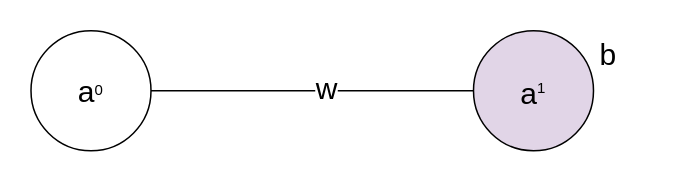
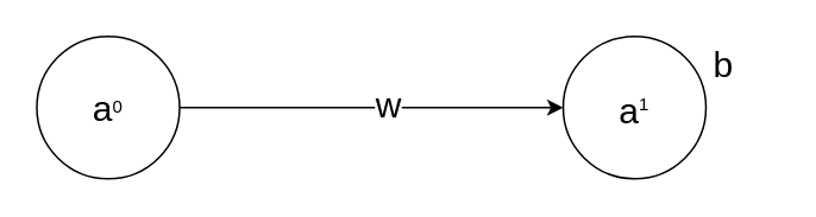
  <mxCell id="0" />
  <mxCell id="1" parent="0" />
- <mxCell id="2" style="edgeStyle=orthogonalEdgeStyle;rounded=0;orthogonalLoop=1;jettySize=auto;html=1;entryX=0;entryY=0.5;entryDx=0;entryDy=0;endArrow=none;" edge="1" parent="1" source="4" target="5"><mxGeometry relative="1" as="geometry" /></mxCell>
+ <mxCell id="2" style="edgeStyle=orthogonalEdgeStyle;rounded=0;orthogonalLoop=1;jettySize=auto;html=1;entryX=0;entryY=0.5;entryDx=0;entryDy=0;" edge="1" parent="1" source="4" target="5"><mxGeometry relative="1" as="geometry" /></mxCell>
  <mxCell id="3" value="w" style="edgeLabel;html=1;align=center;verticalAlign=middle;resizable=0;points=[];fontSize=20;" vertex="1" connectable="0" parent="2"><mxGeometry x="0.08" y="3" relative="1" as="geometry"><mxPoint as="offset" /></mxGeometry></mxCell>
  <mxCell id="4" value="&lt;font style=&quot;font-size: 20px&quot;&gt;a&lt;/font&gt;&lt;sup&gt;0&lt;/sup&gt;" style="ellipse;whiteSpace=wrap;html=1;aspect=fixed;" vertex="1" parent="1"><mxGeometry x="20" y="20" width="80" height="80" as="geometry" /></mxCell>
- <mxCell id="5" value="&lt;font style=&quot;font-size: 20px&quot;&gt;a&lt;sup&gt;&lt;font size=&quot;1&quot;&gt;1&lt;/font&gt;&lt;/sup&gt;&lt;/font&gt;" style="ellipse;whiteSpace=wrap;html=1;aspect=fixed;fillColor=#e1d5e7;" vertex="1" parent="1"><mxGeometry x="315" y="20" width="80" height="80" as="geometry" /></mxCell>
+ <mxCell id="5" value="&lt;font style=&quot;font-size: 20px&quot;&gt;a&lt;sup&gt;&lt;font size=&quot;1&quot;&gt;1&lt;/font&gt;&lt;/sup&gt;&lt;/font&gt;" style="ellipse;whiteSpace=wrap;html=1;aspect=fixed;" vertex="1" parent="1"><mxGeometry x="315" y="20" width="80" height="80" as="geometry" /></mxCell>
  <mxCell id="6" value="b" style="text;html=1;strokeColor=none;fillColor=none;align=center;verticalAlign=middle;whiteSpace=wrap;rounded=0;fontSize=20;" vertex="1" parent="1"><mxGeometry x="375" y="20" width="60" height="30" as="geometry" /></mxCell>
